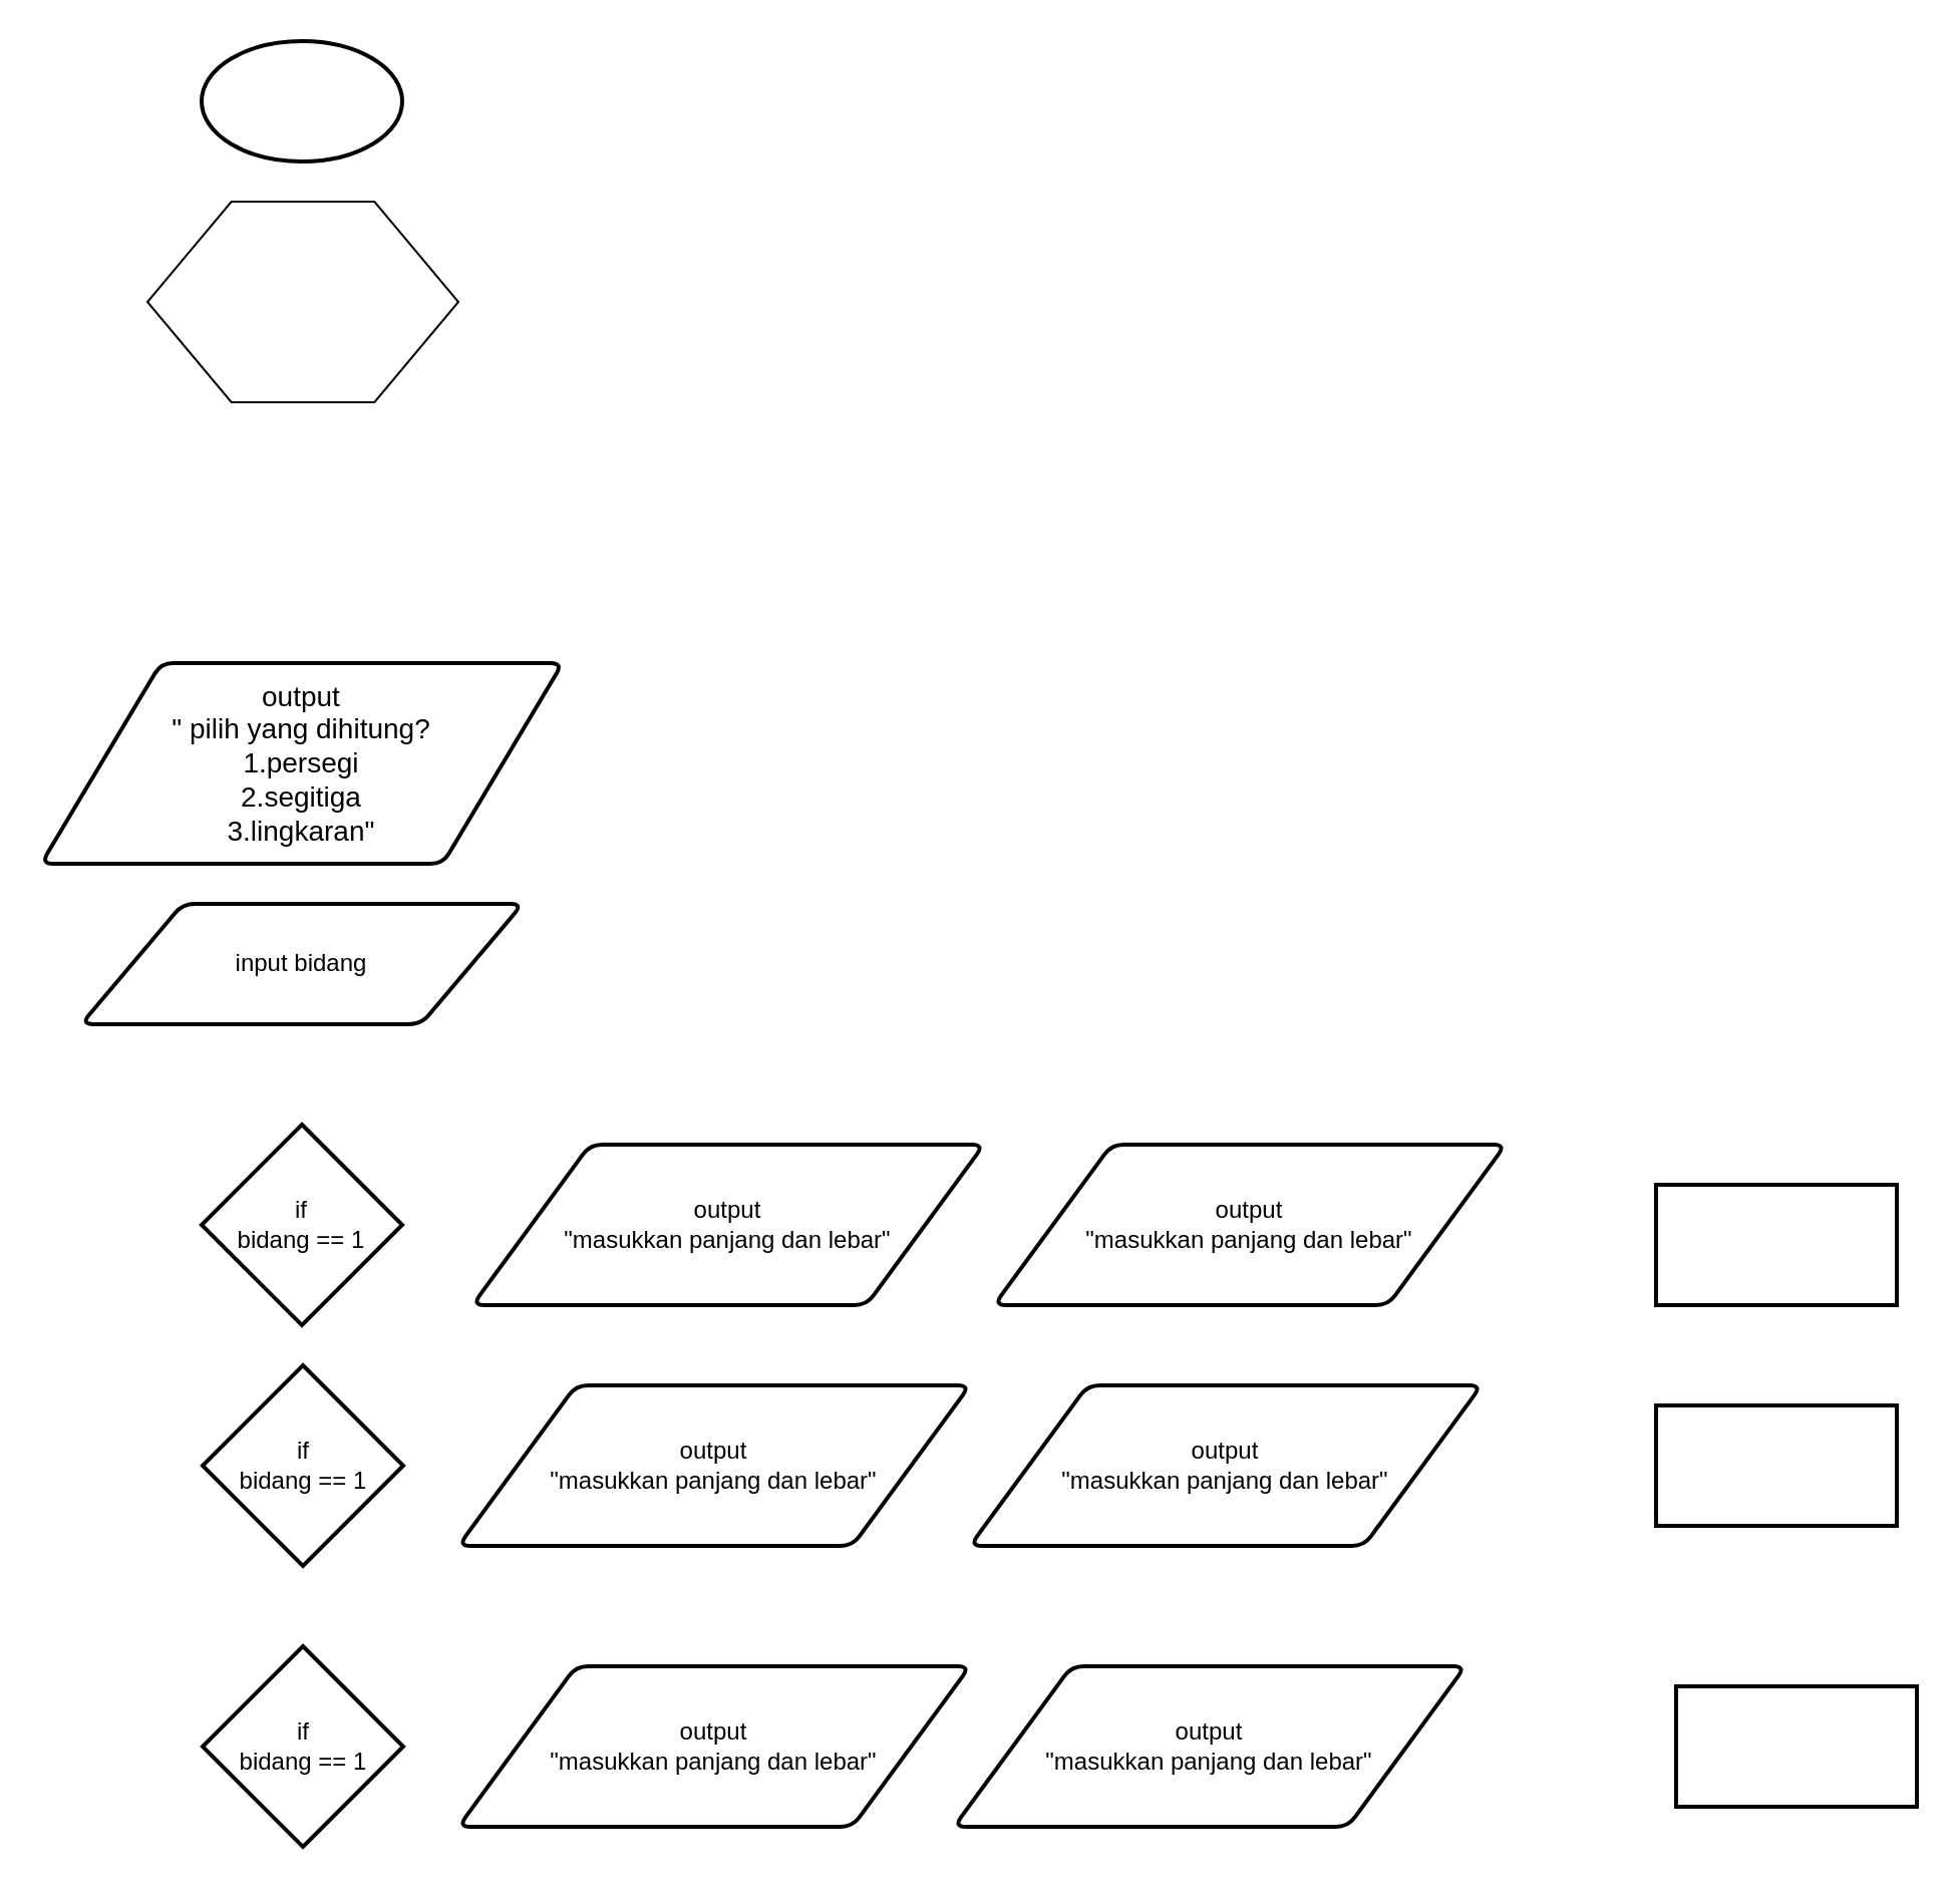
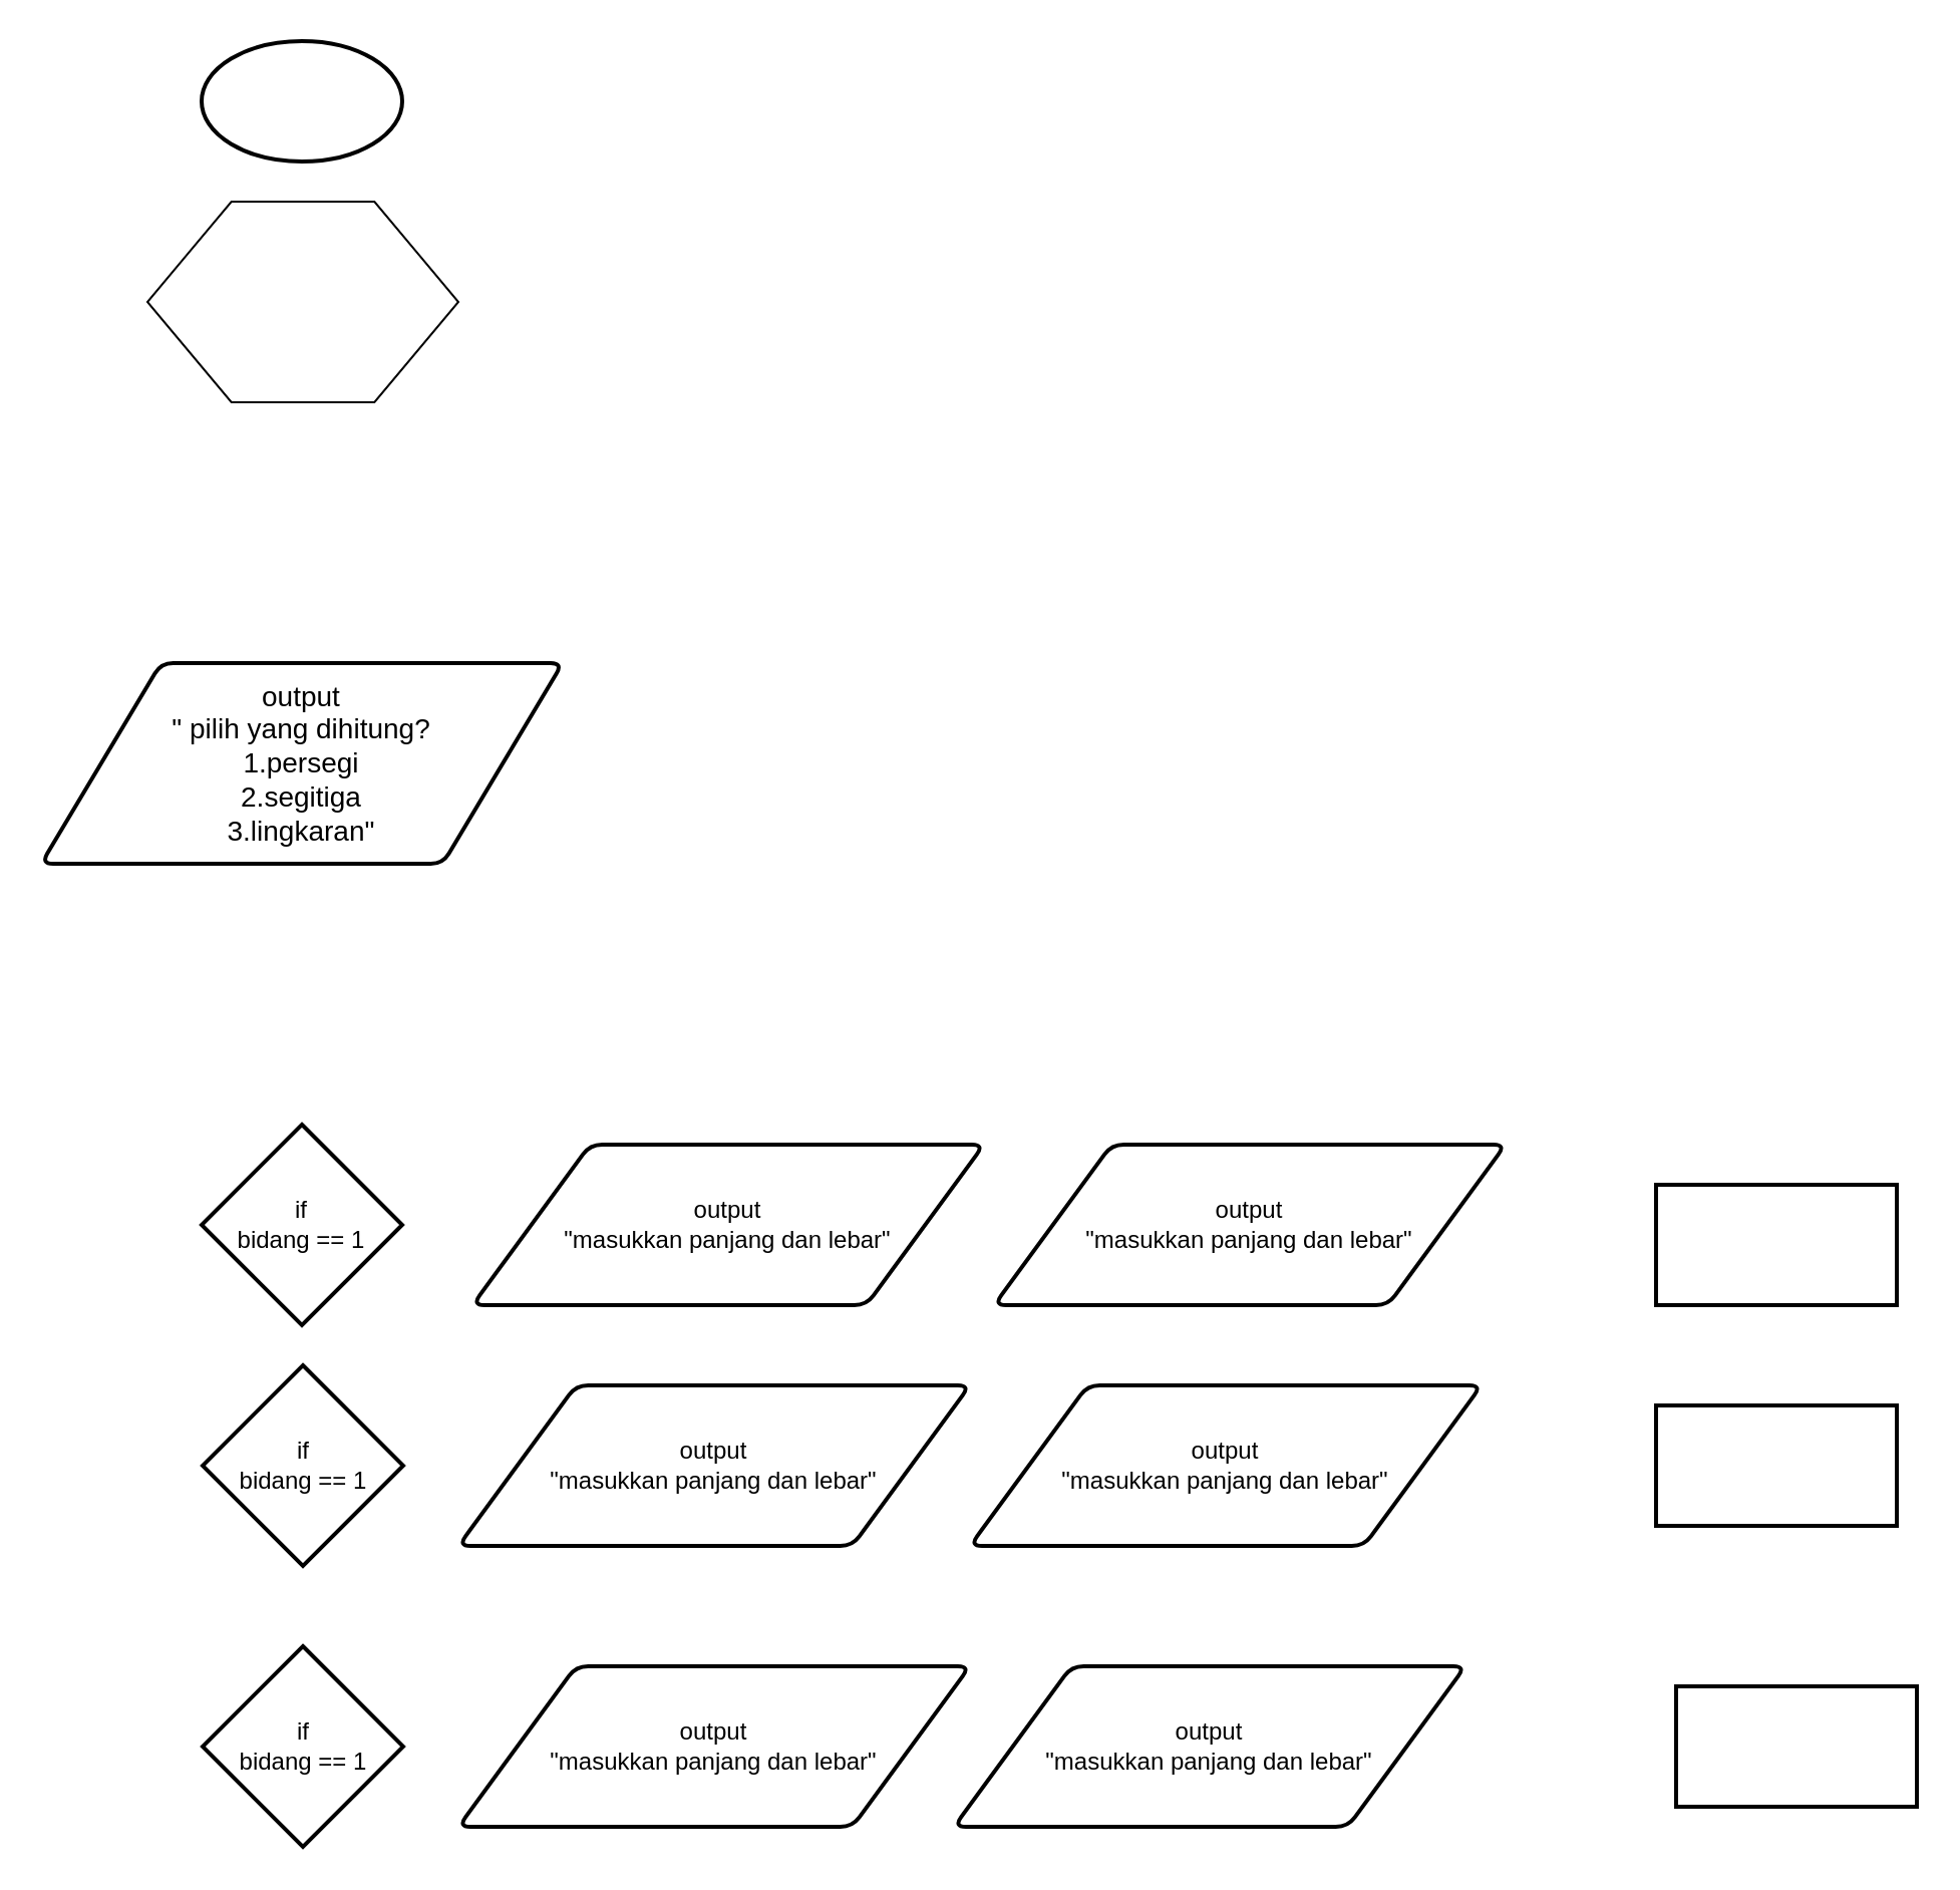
  <mxCell id="0" />
  <mxCell id="1" parent="0" />
  <mxCell id="2" value="" style="strokeWidth=2;html=1;shape=mxgraph.flowchart.start_1;whiteSpace=wrap;" vertex="1" parent="1"><mxGeometry x="100" y="20" width="100" height="60" as="geometry" /></mxCell>
  <mxCell id="3" value="" style="verticalLabelPosition=bottom;verticalAlign=top;html=1;shape=hexagon;perimeter=hexagonPerimeter2;arcSize=6;size=0.27;" vertex="1" parent="1"><mxGeometry x="73" y="100" width="155" height="100" as="geometry" /></mxCell>
  <mxCell id="4" value="&lt;div style=&quot;font-size: 14px&quot;&gt;&lt;font style=&quot;font-size: 14px&quot;&gt;output&lt;/font&gt;&lt;/div&gt;&lt;div style=&quot;font-size: 14px&quot;&gt;&lt;font style=&quot;font-size: 14px&quot;&gt;&quot; pilih yang dihitung?&lt;/font&gt;&lt;/div&gt;&lt;div style=&quot;font-size: 14px&quot;&gt;&lt;font style=&quot;font-size: 14px&quot;&gt;1.persegi&lt;/font&gt;&lt;/div&gt;&lt;div style=&quot;font-size: 14px&quot;&gt;&lt;font style=&quot;font-size: 14px&quot;&gt;2.segitiga&lt;/font&gt;&lt;/div&gt;&lt;div style=&quot;font-size: 14px&quot;&gt;&lt;font style=&quot;font-size: 14px&quot;&gt;3.lingkaran&quot;&lt;br&gt;&lt;/font&gt;&lt;/div&gt;" style="shape=parallelogram;html=1;strokeWidth=2;perimeter=parallelogramPerimeter;whiteSpace=wrap;rounded=1;arcSize=12;size=0.23;" vertex="1" parent="1"><mxGeometry x="20" y="330" width="260" height="100" as="geometry" /></mxCell>
- <mxCell id="5" value="input bidang" style="shape=parallelogram;html=1;strokeWidth=2;perimeter=parallelogramPerimeter;whiteSpace=wrap;rounded=1;arcSize=12;size=0.23;" vertex="1" parent="1"><mxGeometry x="40" y="450" width="220" height="60" as="geometry" /></mxCell>
  <mxCell id="6" value="&lt;div&gt;if&lt;/div&gt;&lt;div&gt;bidang == 1&lt;br&gt;&lt;/div&gt;" style="strokeWidth=2;html=1;shape=mxgraph.flowchart.decision;whiteSpace=wrap;" vertex="1" parent="1"><mxGeometry x="100" y="560" width="100" height="100" as="geometry" /></mxCell>
  <mxCell id="7" value="&lt;div&gt;if&lt;/div&gt;&lt;div&gt;bidang == 1&lt;br&gt;&lt;/div&gt;" style="strokeWidth=2;html=1;shape=mxgraph.flowchart.decision;whiteSpace=wrap;" vertex="1" parent="1"><mxGeometry x="100.5" y="680" width="100" height="100" as="geometry" /></mxCell>
  <mxCell id="8" value="&lt;div&gt;if&lt;/div&gt;&lt;div&gt;bidang == 1&lt;br&gt;&lt;/div&gt;" style="strokeWidth=2;html=1;shape=mxgraph.flowchart.decision;whiteSpace=wrap;" vertex="1" parent="1"><mxGeometry x="100.5" y="820" width="100" height="100" as="geometry" /></mxCell>
  <mxCell id="9" value="&lt;div&gt;output&lt;/div&gt;&lt;div&gt;&quot;masukkan panjang dan lebar&quot;&lt;br&gt;&lt;/div&gt;" style="shape=parallelogram;html=1;strokeWidth=2;perimeter=parallelogramPerimeter;whiteSpace=wrap;rounded=1;arcSize=12;size=0.23;" vertex="1" parent="1"><mxGeometry x="235" y="570" width="255" height="80" as="geometry" /></mxCell>
  <mxCell id="10" value="&lt;div&gt;output&lt;/div&gt;&lt;div&gt;&quot;masukkan panjang dan lebar&quot;&lt;br&gt;&lt;/div&gt;" style="shape=parallelogram;html=1;strokeWidth=2;perimeter=parallelogramPerimeter;whiteSpace=wrap;rounded=1;arcSize=12;size=0.23;" vertex="1" parent="1"><mxGeometry x="228" y="690" width="255" height="80" as="geometry" /></mxCell>
  <mxCell id="11" value="&lt;div&gt;output&lt;/div&gt;&lt;div&gt;&quot;masukkan panjang dan lebar&quot;&lt;br&gt;&lt;/div&gt;" style="shape=parallelogram;html=1;strokeWidth=2;perimeter=parallelogramPerimeter;whiteSpace=wrap;rounded=1;arcSize=12;size=0.23;" vertex="1" parent="1"><mxGeometry x="228" y="830" width="255" height="80" as="geometry" /></mxCell>
  <mxCell id="12" value="&lt;div&gt;output&lt;/div&gt;&lt;div&gt;&quot;masukkan panjang dan lebar&quot;&lt;br&gt;&lt;/div&gt;" style="shape=parallelogram;html=1;strokeWidth=2;perimeter=parallelogramPerimeter;whiteSpace=wrap;rounded=1;arcSize=12;size=0.23;" vertex="1" parent="1"><mxGeometry x="495" y="570" width="255" height="80" as="geometry" /></mxCell>
  <mxCell id="13" value="&lt;div&gt;output&lt;/div&gt;&lt;div&gt;&quot;masukkan panjang dan lebar&quot;&lt;br&gt;&lt;/div&gt;" style="shape=parallelogram;html=1;strokeWidth=2;perimeter=parallelogramPerimeter;whiteSpace=wrap;rounded=1;arcSize=12;size=0.23;" vertex="1" parent="1"><mxGeometry x="483" y="690" width="255" height="80" as="geometry" /></mxCell>
  <mxCell id="14" value="&lt;div&gt;output&lt;/div&gt;&lt;div&gt;&quot;masukkan panjang dan lebar&quot;&lt;br&gt;&lt;/div&gt;" style="shape=parallelogram;html=1;strokeWidth=2;perimeter=parallelogramPerimeter;whiteSpace=wrap;rounded=1;arcSize=12;size=0.23;" vertex="1" parent="1"><mxGeometry x="475" y="830" width="255" height="80" as="geometry" /></mxCell>
  <mxCell id="15" value="" style="rounded=0;whiteSpace=wrap;html=1;fontSize=17;strokeWidth=2;" vertex="1" parent="1"><mxGeometry x="825" y="590" width="120" height="60" as="geometry" /></mxCell>
  <mxCell id="16" value="" style="rounded=0;whiteSpace=wrap;html=1;fontSize=17;strokeWidth=2;" vertex="1" parent="1"><mxGeometry x="825" y="700" width="120" height="60" as="geometry" /></mxCell>
  <mxCell id="17" value="" style="rounded=0;whiteSpace=wrap;html=1;fontSize=17;strokeWidth=2;" vertex="1" parent="1"><mxGeometry x="835" y="840" width="120" height="60" as="geometry" /></mxCell>
